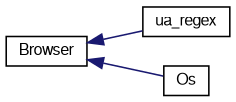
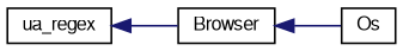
  digraph {
    rankdir=LR
    node [color=black fontname=FreeSans fontsize=10 shape=record]
    edge [color=midnightblue dir=back fontname=FreeSans fontsize=10 labelfontname=FreeSans labelfontsize=10 style=solid]
    n1 [height=0.2 label=ua_regex width=0.4]
    n2 [height=0.2 label=Browser width=0.4]
    n3 [height=0.2 label=Os width=0.4]
-   n2 -> n1
+   n1 -> n2
    n2 -> n3
  }
